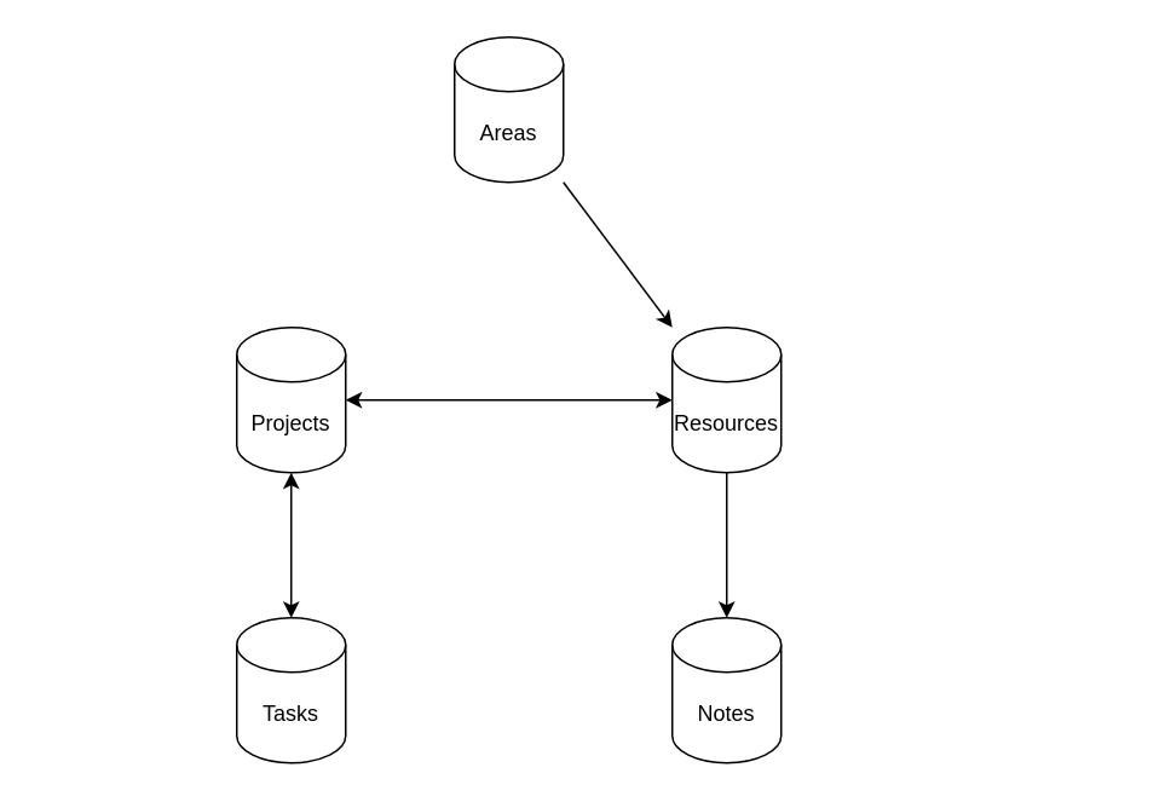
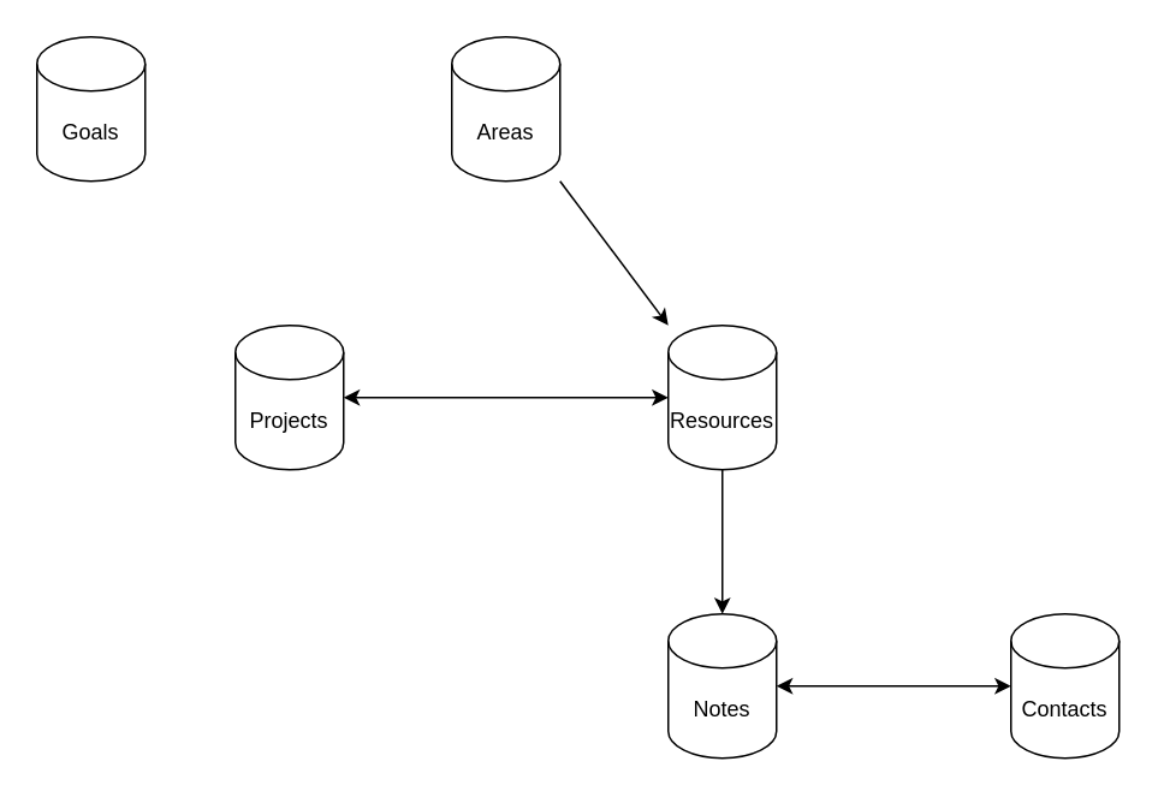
  <mxCell id="0" />
  <mxCell id="1" parent="0" />
  <mxCell id="2" value="Areas" style="shape=cylinder3;whiteSpace=wrap;html=1;boundedLbl=1;backgroundOutline=1;size=15;" parent="1" vertex="1"><mxGeometry x="250" y="20" width="60" height="80" as="geometry" /></mxCell>
  <mxCell id="3" value="Projects" style="shape=cylinder3;whiteSpace=wrap;html=1;boundedLbl=1;backgroundOutline=1;size=15;" parent="1" vertex="1"><mxGeometry x="130" y="180" width="60" height="80" as="geometry" /></mxCell>
- <mxCell id="4" value="Tasks" style="shape=cylinder3;whiteSpace=wrap;html=1;boundedLbl=1;backgroundOutline=1;size=15;" parent="1" vertex="1"><mxGeometry x="130" y="340" width="60" height="80" as="geometry" /></mxCell>
- <mxCell id="5" value="" style="endArrow=classic;startArrow=classic;html=1;rounded=0;" parent="1" source="4" target="3" edge="1"><mxGeometry width="50" height="50" relative="1" as="geometry"><mxPoint x="390" y="260" as="sourcePoint" /><mxPoint x="440" y="210" as="targetPoint" /></mxGeometry></mxCell>
  <mxCell id="6" value="Resources" style="shape=cylinder3;whiteSpace=wrap;html=1;boundedLbl=1;backgroundOutline=1;size=15;" parent="1" vertex="1"><mxGeometry x="370" y="180" width="60" height="80" as="geometry" /></mxCell>
  <mxCell id="7" value="" style="endArrow=none;startArrow=classic;html=1;rounded=0;" parent="1" source="6" target="2" edge="1"><mxGeometry width="50" height="50" relative="1" as="geometry"><mxPoint x="390" y="260" as="sourcePoint" /><mxPoint x="440" y="210" as="targetPoint" /></mxGeometry></mxCell>
  <mxCell id="8" value="Notes" style="shape=cylinder3;whiteSpace=wrap;html=1;boundedLbl=1;backgroundOutline=1;size=15;" parent="1" vertex="1"><mxGeometry x="370" y="340" width="60" height="80" as="geometry" /></mxCell>
  <mxCell id="9" value="" style="endArrow=none;startArrow=classic;html=1;rounded=0;" parent="1" source="8" target="6" edge="1"><mxGeometry width="50" height="50" relative="1" as="geometry"><mxPoint x="450" y="220" as="sourcePoint" /><mxPoint x="500" y="170" as="targetPoint" /></mxGeometry></mxCell>
  <mxCell id="10" value="" style="endArrow=classic;startArrow=classic;html=1;rounded=0;" parent="1" source="3" target="6" edge="1"><mxGeometry width="50" height="50" relative="1" as="geometry"><mxPoint x="450" y="220" as="sourcePoint" /><mxPoint x="500" y="170" as="targetPoint" /></mxGeometry></mxCell>
+ <mxCell id="11" value="Contacts" style="shape=cylinder3;whiteSpace=wrap;html=1;boundedLbl=1;backgroundOutline=1;size=15;" parent="1" vertex="1"><mxGeometry x="560" y="340" width="60" height="80" as="geometry" /></mxCell>
+ <mxCell id="12" value="" style="endArrow=classic;startArrow=classic;html=1;rounded=0;" parent="1" source="8" target="11" edge="1"><mxGeometry width="50" height="50" relative="1" as="geometry"><mxPoint x="280" y="230" as="sourcePoint" /><mxPoint x="330" y="180" as="targetPoint" /></mxGeometry></mxCell>
+ <mxCell id="13" value="Goals" style="shape=cylinder3;whiteSpace=wrap;html=1;boundedLbl=1;backgroundOutline=1;size=15;" vertex="1" parent="1"><mxGeometry x="20" y="20" width="60" height="80" as="geometry" /></mxCell>
